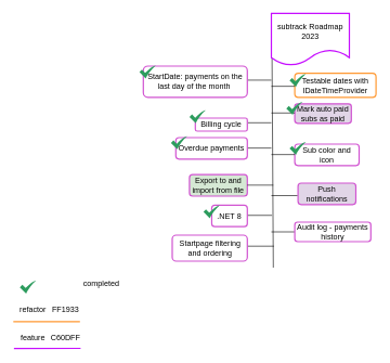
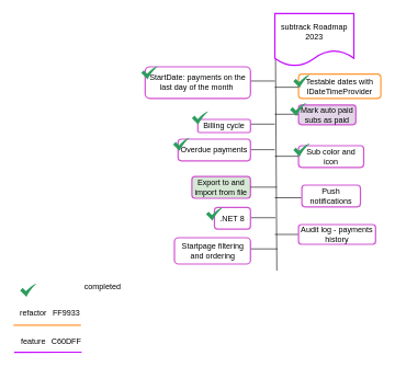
  <mxCell id="0" />
  <mxCell id="1" parent="0" />
  <mxCell id="2" style="edgeStyle=none;html=1;strokeColor=default;rounded=1;endArrow=none;endFill=0;" parent="1" edge="1"><mxGeometry relative="1" as="geometry"><mxPoint x="420" y="411" as="targetPoint" /><mxPoint x="418" y="81" as="sourcePoint" /></mxGeometry></mxCell>
  <mxCell id="3" value="&lt;font color=&quot;#030303&quot;&gt;subtrack Roadmap&lt;br&gt;2023&lt;/font&gt;" style="shape=document;whiteSpace=wrap;html=1;boundedLbl=1;labelBackgroundColor=none;labelBorderColor=none;fillColor=#FFFFFF;strokeColor=#C60DFF;fontColor=#FFFFFF;strokeWidth=2;" parent="1" vertex="1"><mxGeometry x="417" y="20" width="120" height="80" as="geometry" /></mxCell>
  <mxCell id="4" style="edgeStyle=none;rounded=1;html=1;strokeColor=default;fontColor=#030303;endArrow=none;endFill=0;" parent="1" edge="1"><mxGeometry relative="1" as="geometry"><mxPoint x="417" y="188.17" as="targetPoint" /><mxPoint x="381" y="188.17" as="sourcePoint" /></mxGeometry></mxCell>
  <mxCell id="5" value="Billing cycle" style="rounded=1;whiteSpace=wrap;html=1;labelBackgroundColor=none;labelBorderColor=none;strokeColor=#D154D1;strokeWidth=2;fontColor=#030303;fillColor=#FFFFFF;" parent="1" vertex="1"><mxGeometry x="300" y="181" width="80" height="20" as="geometry" /></mxCell>
  <mxCell id="6" value="" style="endArrow=none;html=1;rounded=1;strokeColor=#C60DFF;fontColor=#030303;strokeWidth=2;entryX=0.836;entryY=1.04;entryDx=0;entryDy=0;entryPerimeter=0;" parent="1" target="7" edge="1"><mxGeometry width="50" height="50" relative="1" as="geometry"><mxPoint x="21" y="535.47" as="sourcePoint" /><mxPoint x="56" y="535" as="targetPoint" /></mxGeometry></mxCell>
  <mxCell id="7" value="C60DFF" style="text;html=1;align=center;verticalAlign=middle;resizable=0;points=[];autosize=1;strokeColor=none;fillColor=none;fontColor=#030303;" parent="1" vertex="1"><mxGeometry x="65" y="504" width="70" height="30" as="geometry" /></mxCell>
  <mxCell id="8" value="feature" style="text;html=1;align=center;verticalAlign=middle;resizable=0;points=[];autosize=1;strokeColor=none;fillColor=none;fontColor=#030303;" parent="1" vertex="1"><mxGeometry y="504" width="60" height="30" as="geometry" x="20" /></mxCell>
  <mxCell id="9" value="" style="endArrow=none;html=1;rounded=1;strokeColor=#FF9933;fontColor=#030303;strokeWidth=2;entryX=0.836;entryY=1.04;entryDx=0;entryDy=0;entryPerimeter=0;" parent="1" edge="1"><mxGeometry width="50" height="50" relative="1" as="geometry"><mxPoint y="494.27" as="sourcePoint" x="20" /><mxPoint x="122.52" y="494" as="targetPoint" /></mxGeometry></mxCell>
  <mxCell id="10" value="refactor" style="text;html=1;align=center;verticalAlign=middle;resizable=0;points=[];autosize=1;strokeColor=none;fillColor=none;fontColor=#030303;" parent="1" vertex="1"><mxGeometry y="461" width="60" height="30" as="geometry" x="20" /></mxCell>
- <mxCell id="11" value="FF1933" style="text;html=1;align=center;verticalAlign=middle;resizable=0;points=[];autosize=1;strokeColor=none;fillColor=none;fontColor=#030303;" parent="1" vertex="1"><mxGeometry x="70" y="461" width="60" height="30" as="geometry" /></mxCell>
+ <mxCell id="11" value="FF9933" style="text;html=1;align=center;verticalAlign=middle;resizable=0;points=[];autosize=1;strokeColor=none;fillColor=none;fontColor=#030303;" parent="1" vertex="1"><mxGeometry x="70" y="461" width="60" height="30" as="geometry" /></mxCell>
  <mxCell id="12" value="Testable dates with&lt;br&gt;IDateTimeProvider" style="rounded=1;whiteSpace=wrap;html=1;labelBackgroundColor=none;labelBorderColor=none;strokeColor=#FF9933;strokeWidth=2;fontColor=#030303;fillColor=#FFFFFF;" parent="1" vertex="1"><mxGeometry x="453" y="112" width="125" height="37" as="geometry" /></mxCell>
  <mxCell id="13" style="edgeStyle=none;rounded=1;html=1;strokeColor=default;fontColor=#030303;endArrow=none;endFill=0;" parent="1" edge="1"><mxGeometry relative="1" as="geometry"><mxPoint x="453" y="132.08" as="targetPoint" /><mxPoint x="417" y="132.08" as="sourcePoint" /></mxGeometry></mxCell>
  <mxCell id="14" value="Mark auto paid subs as paid" style="rounded=1;whiteSpace=wrap;html=1;labelBackgroundColor=none;labelBorderColor=none;strokeColor=#D154D1;strokeWidth=2;fontColor=#030303;fillColor=#e1d5e7;" parent="1" vertex="1"><mxGeometry x="453" y="159" width="87" height="30" as="geometry" /></mxCell>
  <mxCell id="15" style="edgeStyle=none;rounded=1;html=1;strokeColor=default;fontColor=#030303;endArrow=none;endFill=0;" parent="1" edge="1"><mxGeometry relative="1" as="geometry"><mxPoint x="453" y="173.16" as="targetPoint" /><mxPoint x="417" y="173.16" as="sourcePoint" /></mxGeometry></mxCell>
  <mxCell id="16" value="Export to and import from file" style="rounded=1;whiteSpace=wrap;html=1;labelBackgroundColor=none;labelBorderColor=none;strokeColor=#D154D1;strokeWidth=2;fontColor=#030303;fillColor=#d5e8d4;" parent="1" vertex="1"><mxGeometry x="291" y="268" width="89" height="33" as="geometry" /></mxCell>
  <mxCell id="17" style="edgeStyle=none;rounded=1;html=1;strokeColor=default;fontColor=#030303;endArrow=none;endFill=0;" parent="1" edge="1"><mxGeometry relative="1" as="geometry"><mxPoint x="420" y="284.08" as="targetPoint" /><mxPoint x="380" y="284.08" as="sourcePoint" /></mxGeometry></mxCell>
- <mxCell id="18" value="Push notifications" style="rounded=1;whiteSpace=wrap;html=1;labelBackgroundColor=none;labelBorderColor=none;strokeColor=#D154D1;strokeWidth=2;fontColor=#030303;fillColor=#e1d5e7;" parent="1" vertex="1"><mxGeometry x="458" y="281" width="89" height="33" as="geometry" /></mxCell>
+ <mxCell id="18" value="Push notifications" style="rounded=1;whiteSpace=wrap;html=1;labelBackgroundColor=none;labelBorderColor=none;strokeColor=#D154D1;strokeWidth=2;fontColor=#030303;fillColor=#FFFFFF;" parent="1" vertex="1"><mxGeometry x="458" y="281" width="89" height="33" as="geometry" /></mxCell>
  <mxCell id="19" style="edgeStyle=none;rounded=1;html=1;strokeColor=default;fontColor=#030303;endArrow=none;endFill=0;" parent="1" edge="1"><mxGeometry relative="1" as="geometry"><mxPoint x="453" y="356" as="targetPoint" /><mxPoint x="417" y="356" as="sourcePoint" /></mxGeometry></mxCell>
  <mxCell id="20" value="Overdue payments" style="rounded=1;whiteSpace=wrap;html=1;labelBackgroundColor=none;labelBorderColor=none;strokeColor=#D154D1;strokeWidth=2;fontColor=#030303;fillColor=#FFFFFF;" parent="1" vertex="1"><mxGeometry x="270" y="211" width="110" height="33" as="geometry" /></mxCell>
  <mxCell id="21" style="edgeStyle=none;rounded=1;html=1;strokeColor=default;fontColor=#030303;endArrow=none;endFill=0;" parent="1" edge="1"><mxGeometry relative="1" as="geometry"><mxPoint x="417" y="227.08" as="targetPoint" /><mxPoint x="381" y="227.08" as="sourcePoint" /></mxGeometry></mxCell>
  <mxCell id="22" value="Sub color and icon" style="rounded=1;whiteSpace=wrap;html=1;labelBackgroundColor=none;labelBorderColor=none;strokeColor=#D154D1;strokeWidth=2;fontColor=#030303;fillColor=#FFFFFF;" parent="1" vertex="1"><mxGeometry x="453" y="221" width="99" height="33" as="geometry" /></mxCell>
  <mxCell id="23" style="edgeStyle=none;rounded=1;html=1;strokeColor=default;fontColor=#030303;endArrow=none;endFill=0;" parent="1" edge="1"><mxGeometry relative="1" as="geometry"><mxPoint x="453" y="237.08" as="targetPoint" /><mxPoint x="417" y="237.08" as="sourcePoint" /></mxGeometry></mxCell>
  <mxCell id="24" value="" style="sketch=0;html=1;aspect=fixed;strokeColor=none;shadow=0;align=center;verticalAlign=top;fillColor=#2D9C5E;shape=mxgraph.gcp2.check" parent="1" vertex="1"><mxGeometry x="445" y="113" width="25" height="20" as="geometry" /></mxCell>
  <mxCell id="25" value="StartDate: payments on the last day of the month&amp;nbsp;" style="rounded=1;whiteSpace=wrap;html=1;labelBackgroundColor=none;labelBorderColor=none;strokeColor=#D154D1;strokeWidth=2;fontColor=#030303;fillColor=#FFFFFF;" parent="1" vertex="1"><mxGeometry x="220" y="101" width="160" height="48" as="geometry" /></mxCell>
  <mxCell id="26" style="edgeStyle=none;rounded=1;html=1;strokeColor=default;fontColor=#030303;endArrow=none;endFill=0;" parent="1" edge="1"><mxGeometry relative="1" as="geometry"><mxPoint x="417" y="122.58" as="targetPoint" /><mxPoint x="381" y="122.58" as="sourcePoint" /></mxGeometry></mxCell>
  <mxCell id="27" value="Audit log - payments history" style="rounded=1;whiteSpace=wrap;html=1;labelBackgroundColor=none;labelBorderColor=none;strokeColor=#D154D1;strokeWidth=2;fontColor=#030303;fillColor=#FFFFFF;" parent="1" vertex="1"><mxGeometry x="453" y="341" width="117" height="30" as="geometry" /></mxCell>
  <mxCell id="28" style="edgeStyle=none;rounded=1;html=1;strokeColor=default;fontColor=#030303;endArrow=none;endFill=0;" parent="1" edge="1"><mxGeometry relative="1" as="geometry"><mxPoint x="457" y="300.17" as="targetPoint" /><mxPoint x="417" y="300.17" as="sourcePoint" /></mxGeometry></mxCell>
  <mxCell id="29" value="Startpage filtering and ordering" style="rounded=1;whiteSpace=wrap;html=1;labelBackgroundColor=none;labelBorderColor=none;strokeColor=#D154D1;strokeWidth=2;fontColor=#030303;fillColor=#FFFFFF;" parent="1" vertex="1"><mxGeometry x="264.5" y="361" width="115.5" height="40" as="geometry" /></mxCell>
  <mxCell id="30" style="edgeStyle=none;rounded=1;html=1;strokeColor=default;fontColor=#030303;endArrow=none;endFill=0;" parent="1" edge="1"><mxGeometry relative="1" as="geometry"><mxPoint x="418" y="330.58" as="targetPoint" /><mxPoint x="378" y="330.58" as="sourcePoint" /></mxGeometry></mxCell>
  <mxCell id="31" value="" style="sketch=0;html=1;aspect=fixed;strokeColor=none;shadow=0;align=center;verticalAlign=top;fillColor=#2D9C5E;shape=mxgraph.gcp2.check" parent="1" vertex="1"><mxGeometry x="214" y="100" width="25" height="20" as="geometry" /></mxCell>
  <mxCell id="32" value="" style="sketch=0;html=1;aspect=fixed;strokeColor=none;shadow=0;align=center;verticalAlign=top;fillColor=#2D9C5E;shape=mxgraph.gcp2.check" parent="1" vertex="1"><mxGeometry x="30" y="431" width="25" height="20" as="geometry" /></mxCell>
  <mxCell id="33" value="completed" style="text;html=1;align=center;verticalAlign=middle;resizable=0;points=[];autosize=1;strokeColor=none;fillColor=none;" parent="1" vertex="1"><mxGeometry x="115" y="421" width="80" height="30" as="geometry" /></mxCell>
  <mxCell id="34" value="" style="sketch=0;html=1;aspect=fixed;strokeColor=none;shadow=0;align=center;verticalAlign=top;fillColor=#2D9C5E;shape=mxgraph.gcp2.check" parent="1" vertex="1"><mxGeometry x="440" y="156" width="25" height="20" as="geometry" /></mxCell>
  <mxCell id="35" value="" style="sketch=0;html=1;aspect=fixed;strokeColor=none;shadow=0;align=center;verticalAlign=top;fillColor=#2D9C5E;shape=mxgraph.gcp2.check" parent="1" vertex="1"><mxGeometry x="291" y="169" width="25" height="20" as="geometry" /></mxCell>
  <mxCell id="36" value="" style="sketch=0;html=1;aspect=fixed;strokeColor=none;shadow=0;align=center;verticalAlign=top;fillColor=#2D9C5E;shape=mxgraph.gcp2.check" parent="1" vertex="1"><mxGeometry x="262.5" y="209" width="25" height="20" as="geometry" /></mxCell>
  <mxCell id="37" value=".NET 8" style="rounded=1;whiteSpace=wrap;html=1;labelBackgroundColor=none;labelBorderColor=none;strokeColor=#D154D1;strokeWidth=2;fontColor=#030303;fillColor=#FFFFFF;" parent="1" vertex="1"><mxGeometry x="325.25" y="315" width="54.75" height="33" as="geometry" /></mxCell>
  <mxCell id="38" style="edgeStyle=none;rounded=1;html=1;strokeColor=default;fontColor=#030303;endArrow=none;endFill=0;" parent="1" edge="1"><mxGeometry relative="1" as="geometry"><mxPoint x="421" y="378" as="targetPoint" /><mxPoint x="381" y="378" as="sourcePoint" /></mxGeometry></mxCell>
  <mxCell id="39" value="" style="sketch=0;html=1;aspect=fixed;strokeColor=none;shadow=0;align=center;verticalAlign=top;fillColor=#2D9C5E;shape=mxgraph.gcp2.check" parent="1" vertex="1"><mxGeometry x="445" y="217.5" width="25" height="20" as="geometry" /></mxCell>
  <mxCell id="40" value="" style="sketch=0;html=1;aspect=fixed;strokeColor=none;shadow=0;align=center;verticalAlign=top;fillColor=#2D9C5E;shape=mxgraph.gcp2.check" vertex="1" parent="1"><mxGeometry x="312.5" y="315" width="25" height="20" as="geometry" /></mxCell>
